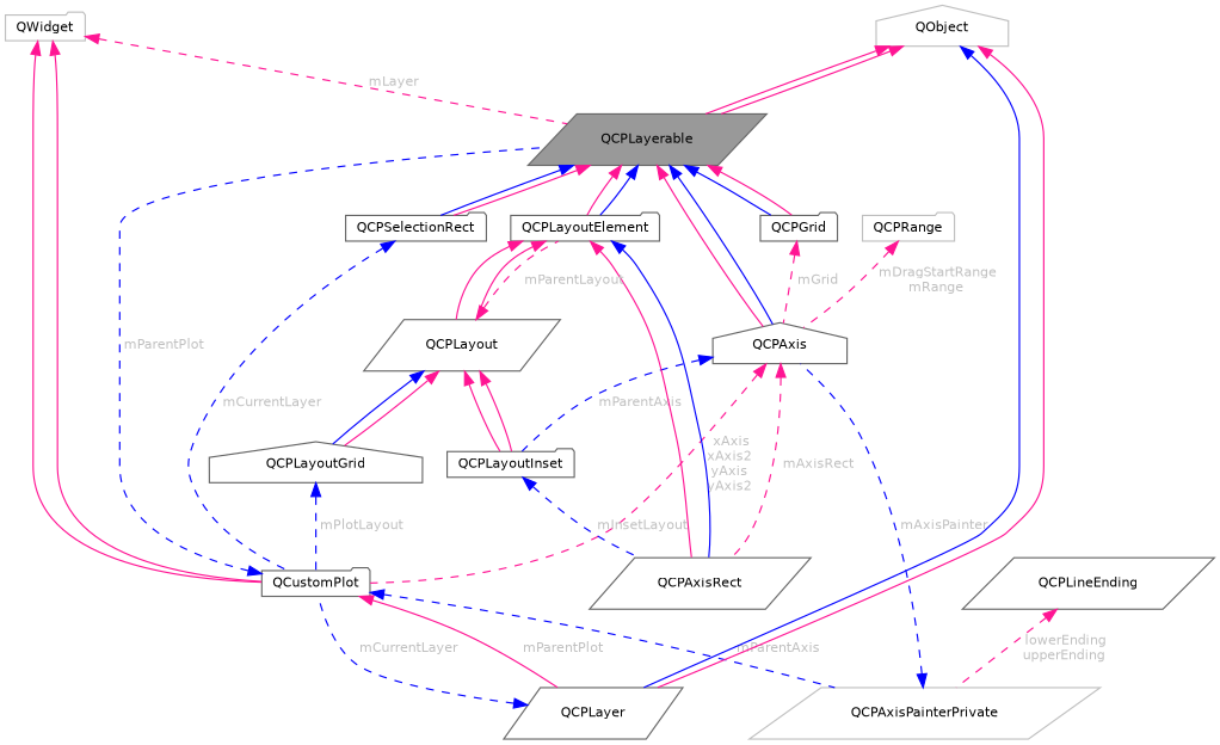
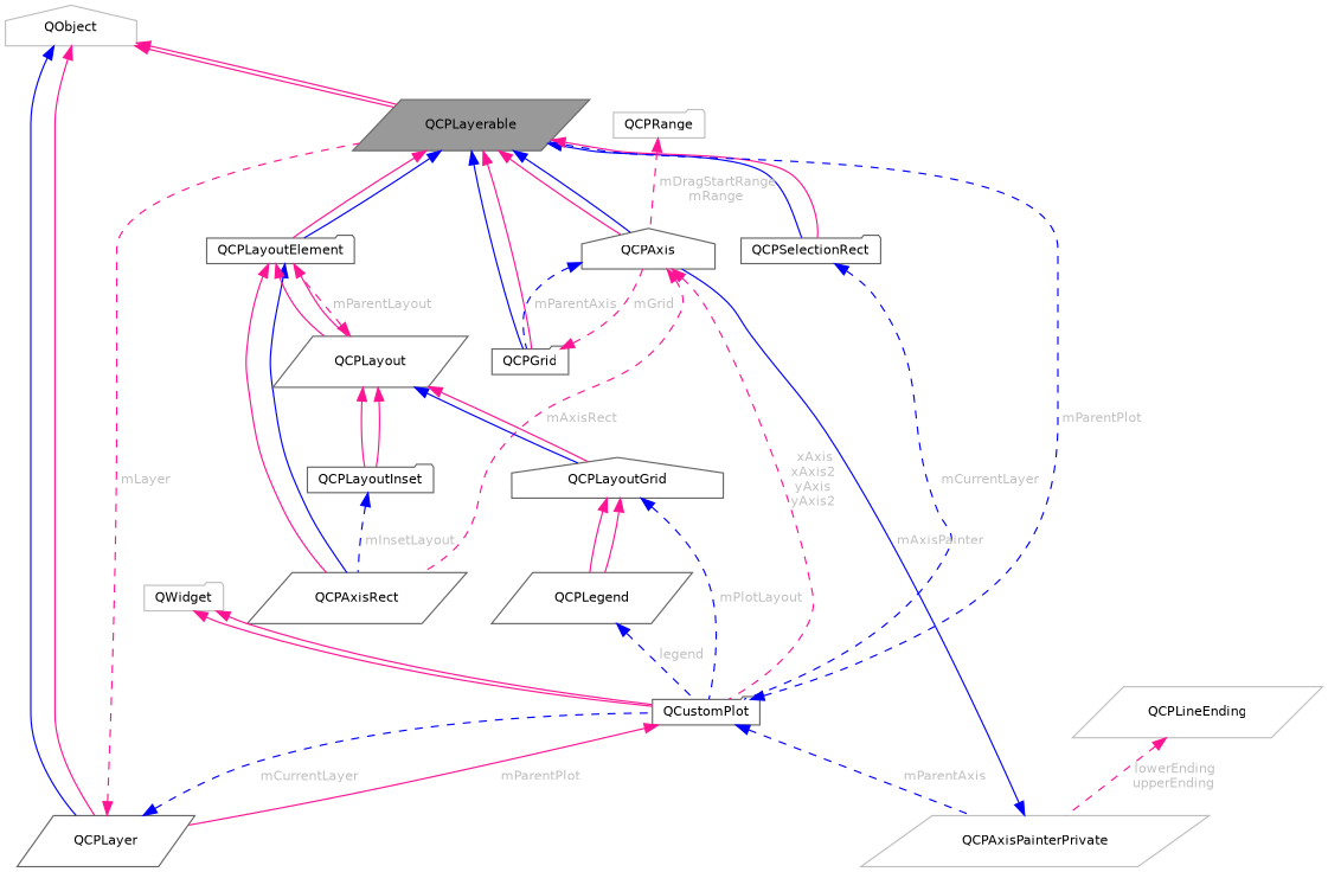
  digraph {
    node [color=gray40 fillcolor=white fontname=Helvetica fontsize=10 shape=parallelogram style=filled]
    edge [color=deeppink dir=back fontname=Helvetica fontsize=10 labelfontname=Helvetica labelfontsize=10 style=solid]
    n1 [fillcolor=grey60 fontcolor=black height=0.2 label=QCPLayerable width=0.4]
    n2 [height=0.2 label=QCPAxis shape=house width=0.4]
    n3 [height=0.2 label=QCPLayoutElement shape=folder width=0.4]
    n4 [height=0.2 label=QCPGrid shape=folder width=0.4]
    n5 [height=0.2 label=QCPSelectionRect shape=folder width=0.4]
    n6 [height=0.2 label=QCustomPlot shape=folder width=0.4]
    n7 [height=0.2 label=QCPAxisRect width=0.4]
    n8 [height=0.2 label=QCPLayout width=0.4]
    n9 [color=grey75 height=0.2 label=QObject shape=house width=0.4]
    n10 [height=0.2 label=QCPLayer width=0.4]
    n11 [color=grey75 height=0.2 label=QCPAxisPainterPrivate width=0.4]
    n12 [color=grey75 height=0.2 label=QWidget shape=folder width=0.4]
    n13 [height=0.2 label=QCPLayoutInset shape=folder width=0.4]
    n14 [height=0.2 label=QCPLayoutGrid shape=house width=0.4]
+   n15 [height=0.2 label=QCPLegend width=0.4]
    n16 [color=grey75 height=0.2 label=QCPRange shape=folder width=0.4]
-   n17 [height=0.2 label=QCPLineEnding width=0.4]
+   n17 [color=grey75 height=0.2 label=QCPLineEnding width=0.4]
    n1 -> n2
    n1 -> n2 [color=blue]
    n1 -> n3
    n1 -> n3 [color=blue]
    n1 -> n4 [color=blue]
    n1 -> n4
    n1 -> n5 [color=blue]
    n1 -> n5
-   n2 -> n13 [color=blue fontcolor=grey label=" mParentAxis" style=dashed]
+   n2 -> n4 [color=blue fontcolor=grey label=" mParentAxis" style=dashed]
    n2 -> n6 [fontcolor=grey label=" xAxis\nxAxis2\nyAxis\nyAxis2" style=dashed]
    n2 -> n7 [fontcolor=grey label=" mAxisRect" style=dashed]
    n3 -> n7
    n3 -> n7 [color=blue]
    n3 -> n8
    n3 -> n8
    n4 -> n2 [fontcolor=grey label=" mGrid" style=dashed]
    n5 -> n6 [color=blue fontcolor=grey label=" mCurrentLayer" style=dashed]
    n6 -> n1 [color=blue fontcolor=grey label=" mParentPlot" style=dashed]
    n6 -> n10 [fontcolor=grey label=" mParentPlot"]
    n6 -> n11 [color=blue fontcolor=grey label=" mParentAxis" style=dashed]
    n8 -> n3 [fontcolor=grey label=" mParentLayout" style=dashed]
    n8 -> n13
    n8 -> n13
    n8 -> n14 [color=blue]
    n8 -> n14
    n9 -> n1
    n9 -> n1
    n9 -> n10 [color=blue]
    n9 -> n10
-   n12 -> n1 [fontcolor=grey label=" mLayer" style=dashed]
+   n10 -> n1 [fontcolor=grey label=" mLayer" style=dashed]
    n10 -> n6 [color=blue fontcolor=grey label=" mCurrentLayer" style=dashed]
-   n11 -> n2 [color=blue fontcolor=grey label=" mAxisPainter" style=dashed]
+   n11 -> n2 [color=blue fontcolor=grey label=" mAxisPainter"]
    n12 -> n6
    n12 -> n6
    n13 -> n7 [color=blue fontcolor=grey label=" mInsetLayout" style=dashed]
    n14 -> n6 [color=blue fontcolor=grey label=" mPlotLayout" style=dashed]
+   n14 -> n15
+   n14 -> n15
+   n15 -> n6 [color=blue fontcolor=grey label=" legend" style=dashed]
    n16 -> n2 [fontcolor=grey label=" mDragStartRange\nmRange" style=dashed]
    n17 -> n11 [fontcolor=grey label=" lowerEnding\nupperEnding" style=dashed]
  }
